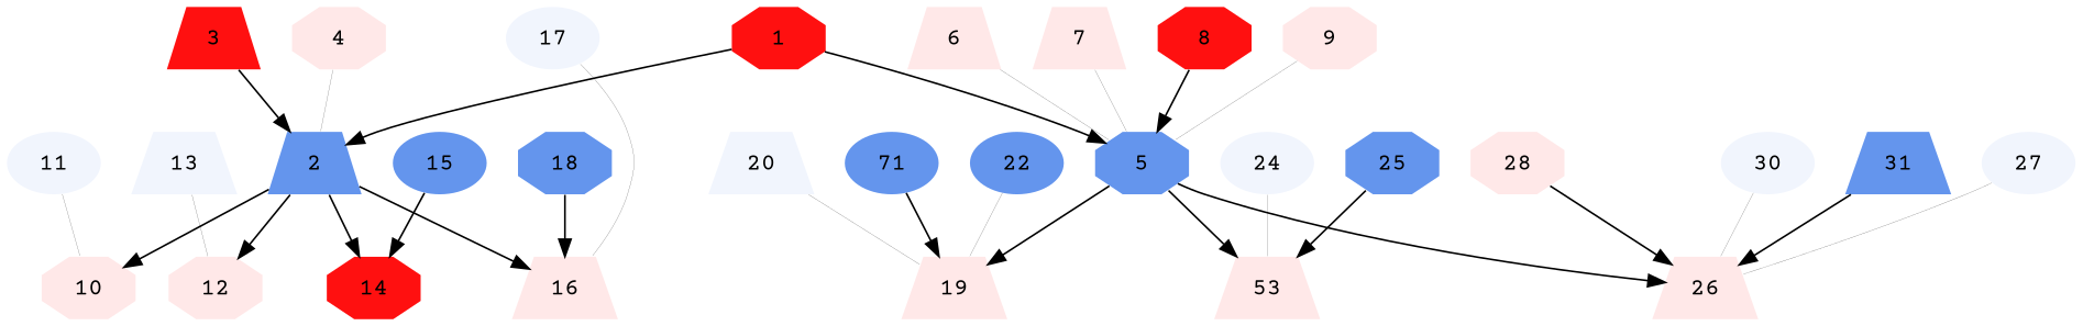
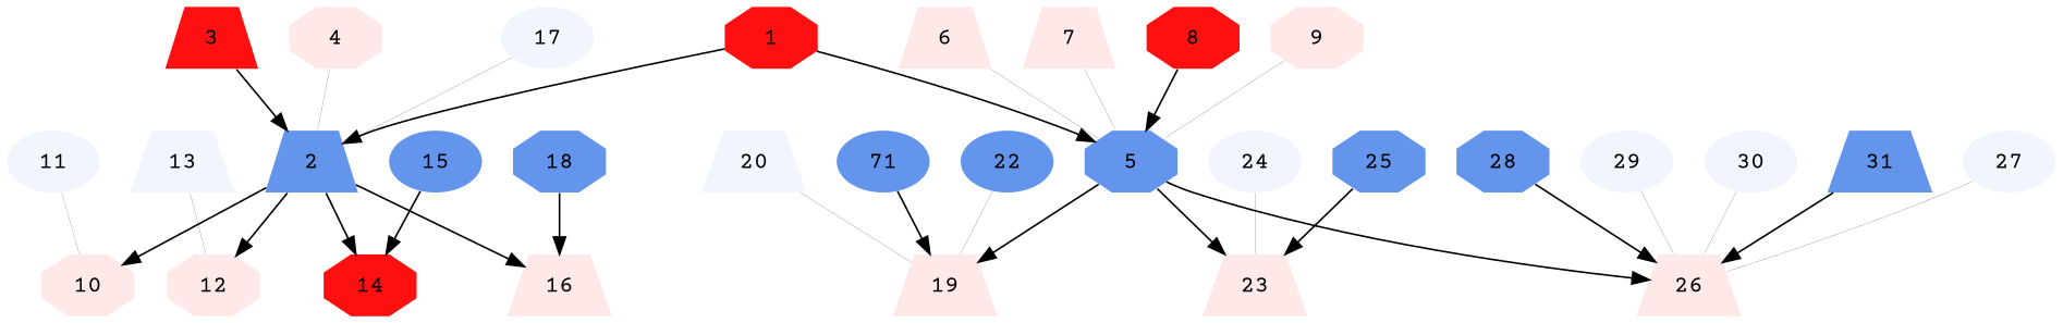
  digraph {
    fontname="Courier Prime"
    pack=true
    packmode=array_u
    node [color=brown fillcolor="#ffe8e8" fontname="Courier Prime" penwidth=0 shape=octagon style=filled]
    edge [arrowsize=1 fontname="Courier Prime" penwidth=1.0]
    1 [color=darkorange fillcolor="#ff1010"]
    2 [fillcolor="#6495ed" shape=trapezium]
    5 [color=teal fillcolor="#6495ed"]
    10
    12 [color=teal]
    14 [color=darkorange fillcolor="#ff1010"]
    16 [color=teal shape=trapezium]
    19 [color=teal shape=trapezium]
-   23 [color=teal shape=trapezium label=53]
+   23 [color=teal shape=trapezium]
    26 [color=teal shape=trapezium]
    3 [color=darkorange fillcolor="#ff1010" shape=trapezium]
    4
    6 [color=darkorange shape=trapezium]
    7 [shape=trapezium]
    8 [color=teal fillcolor="#ff1010"]
    9
    11 [color=darkorange fillcolor="#f1f5fd" shape=ellipse]
    13 [color=teal fillcolor="#f1f5fd" shape=trapezium]
    15 [color=teal fillcolor="#6495ed" shape=ellipse]
    17 [color=darkorange fillcolor="#f1f5fd" shape=ellipse]
    18 [color=darkorange fillcolor="#6495ed"]
    20 [fillcolor="#f1f5fd" shape=trapezium]
    n23 [fillcolor="#6495ed" label=71 shape=ellipse]
    22 [fillcolor="#6495ed" shape=ellipse]
    24 [fillcolor="#f1f5fd" shape=ellipse]
    25 [color=teal fillcolor="#6495ed"]
    27 [fillcolor="#f1f5fd" shape=ellipse]
-   28
+   28 [fillcolor="#6495ed"]
+   29 [color=teal fillcolor="#f1f5fd" shape=ellipse]
    30 [fillcolor="#f1f5fd" shape=ellipse]
    31 [color=darkorange fillcolor="#6495ed" shape=trapezium]
    1 -> 2
    1 -> 5
    2 -> 10
    2 -> 12
    2 -> 14
    2 -> 16
    5 -> 19
    5 -> 23
    5 -> 26
    3 -> 2
    4 -> 2 [arrowsize=0 penwidth=0.1]
    6 -> 5 [arrowsize=0 penwidth=0.1]
    7 -> 5 [arrowsize=0 penwidth=0.1]
    8 -> 5
    9 -> 5 [arrowsize=0 penwidth=0.1]
    11 -> 10 [arrowsize=0 penwidth=0.1]
    13 -> 12 [arrowsize=0 penwidth=0.1]
    15 -> 14
-   17 -> 16 [arrowsize=0 penwidth=0.1]
+   17 -> 2 [arrowsize=0 penwidth=0.1]
    18 -> 16
    20 -> 19 [arrowsize=0 penwidth=0.1]
    n23 -> 19
    22 -> 19 [arrowsize=0 penwidth=0.1]
    24 -> 23 [arrowsize=0 penwidth=0.1]
    25 -> 23
    27 -> 26 [arrowsize=0 penwidth=0.1]
    28 -> 26
+   29 -> 26 [arrowsize=0 penwidth=0.1]
    30 -> 26 [arrowsize=0 penwidth=0.1]
    31 -> 26
  }
